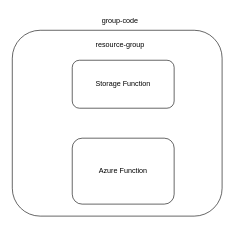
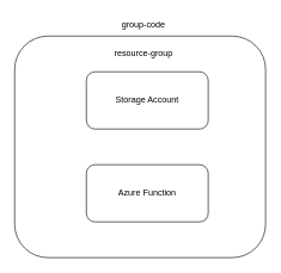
  <mxCell id="0" />
  <mxCell id="1" parent="0" />
  <mxCell id="2" value="" style="rounded=1;whiteSpace=wrap;html=1;" parent="1" vertex="1"><mxGeometry x="20" y="50" width="350" height="310" as="geometry" /></mxCell>
  <mxCell id="3" value="group-code" style="text;html=1;strokeColor=none;fillColor=none;align=center;verticalAlign=middle;whiteSpace=wrap;rounded=0;" parent="1" vertex="1"><mxGeometry x="160" y="20" width="80" height="30" as="geometry" /></mxCell>
  <mxCell id="4" value="resource-group" style="text;html=1;strokeColor=none;fillColor=none;align=center;verticalAlign=middle;whiteSpace=wrap;rounded=0;" parent="1" vertex="1"><mxGeometry x="150" y="60" width="100" height="30" as="geometry" /></mxCell>
- <mxCell id="5" value="Storage Function" style="rounded=1;whiteSpace=wrap;html=1;" parent="1" vertex="1"><mxGeometry x="120" y="100" width="170" height="80" as="geometry" /></mxCell>
- <mxCell id="6" value="Azure Function" style="rounded=1;whiteSpace=wrap;html=1;" parent="1" vertex="1"><mxGeometry x="120" y="230" width="170" height="110" as="geometry" /></mxCell>
+ <mxCell id="5" value="Storage Account" style="rounded=1;whiteSpace=wrap;html=1;" parent="1" vertex="1"><mxGeometry x="120" y="100" width="170" height="80" as="geometry" /></mxCell>
+ <mxCell id="6" value="Azure Function" style="rounded=1;whiteSpace=wrap;html=1;" parent="1" vertex="1"><mxGeometry x="120" y="230" width="170" height="80" as="geometry" /></mxCell>
